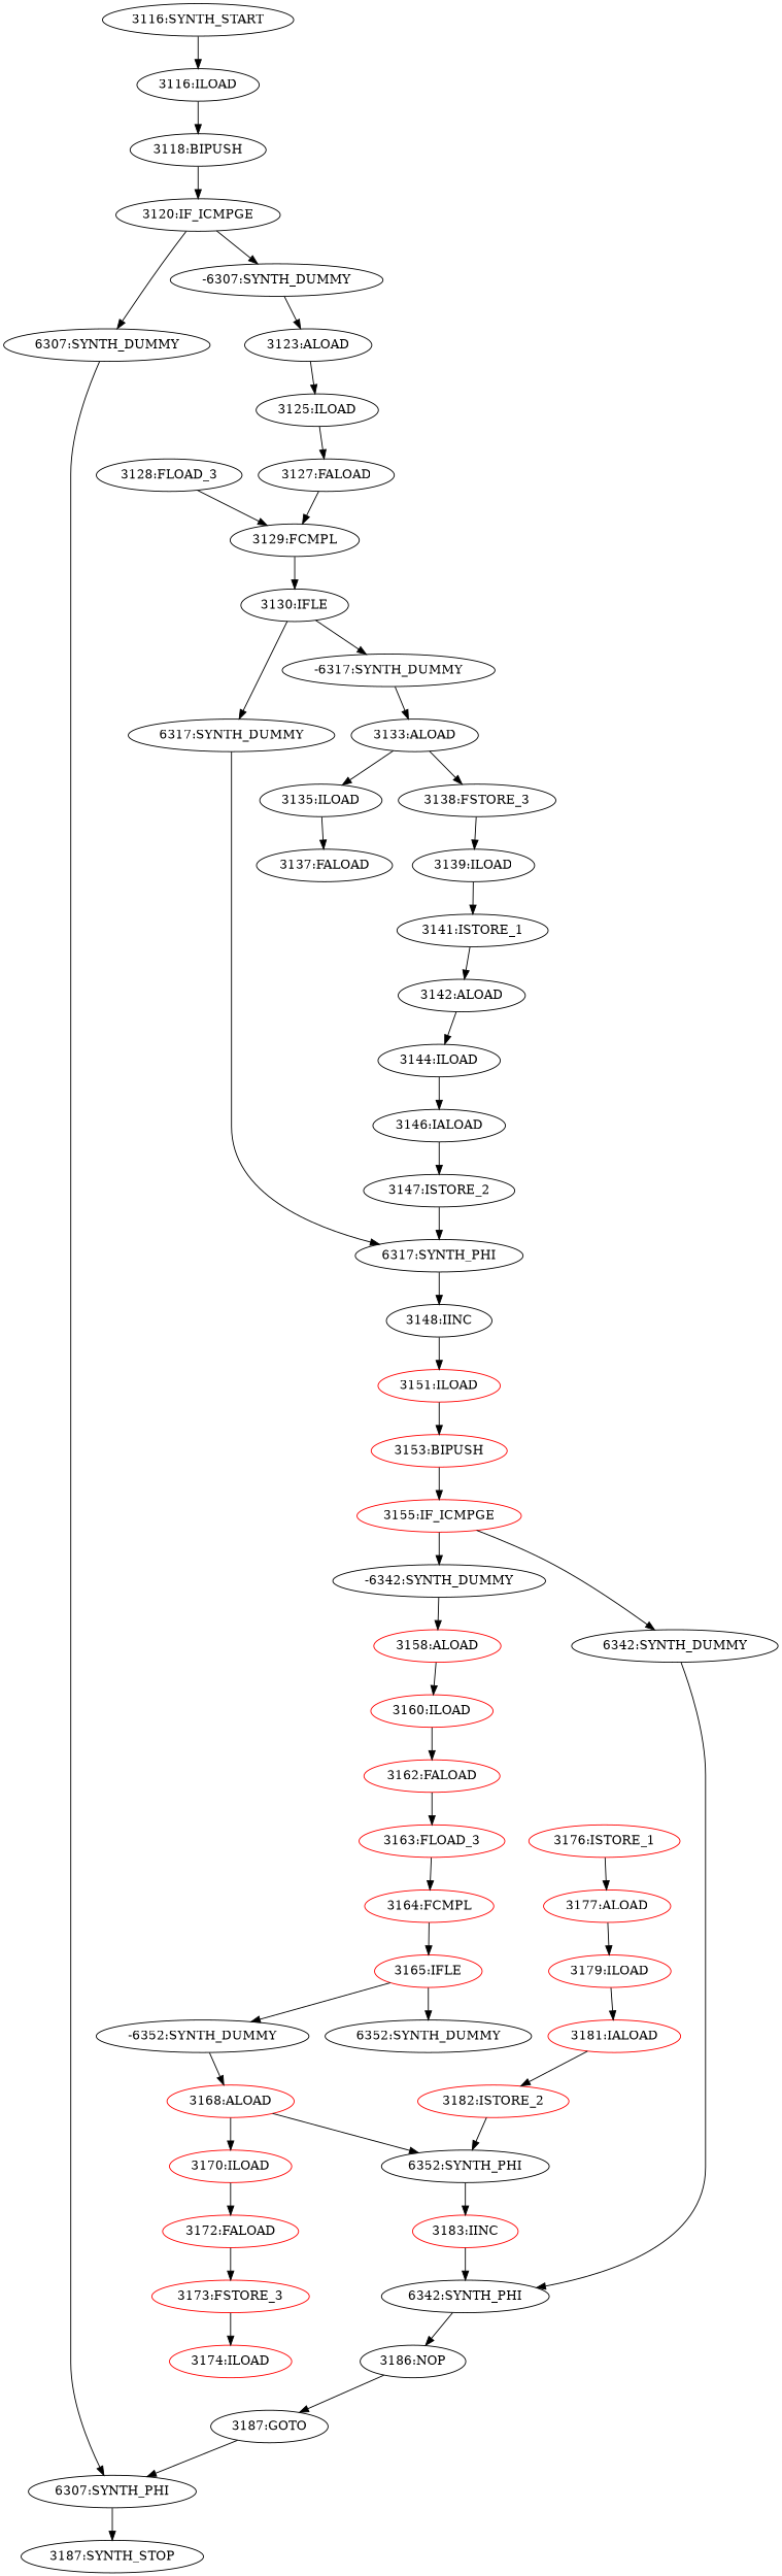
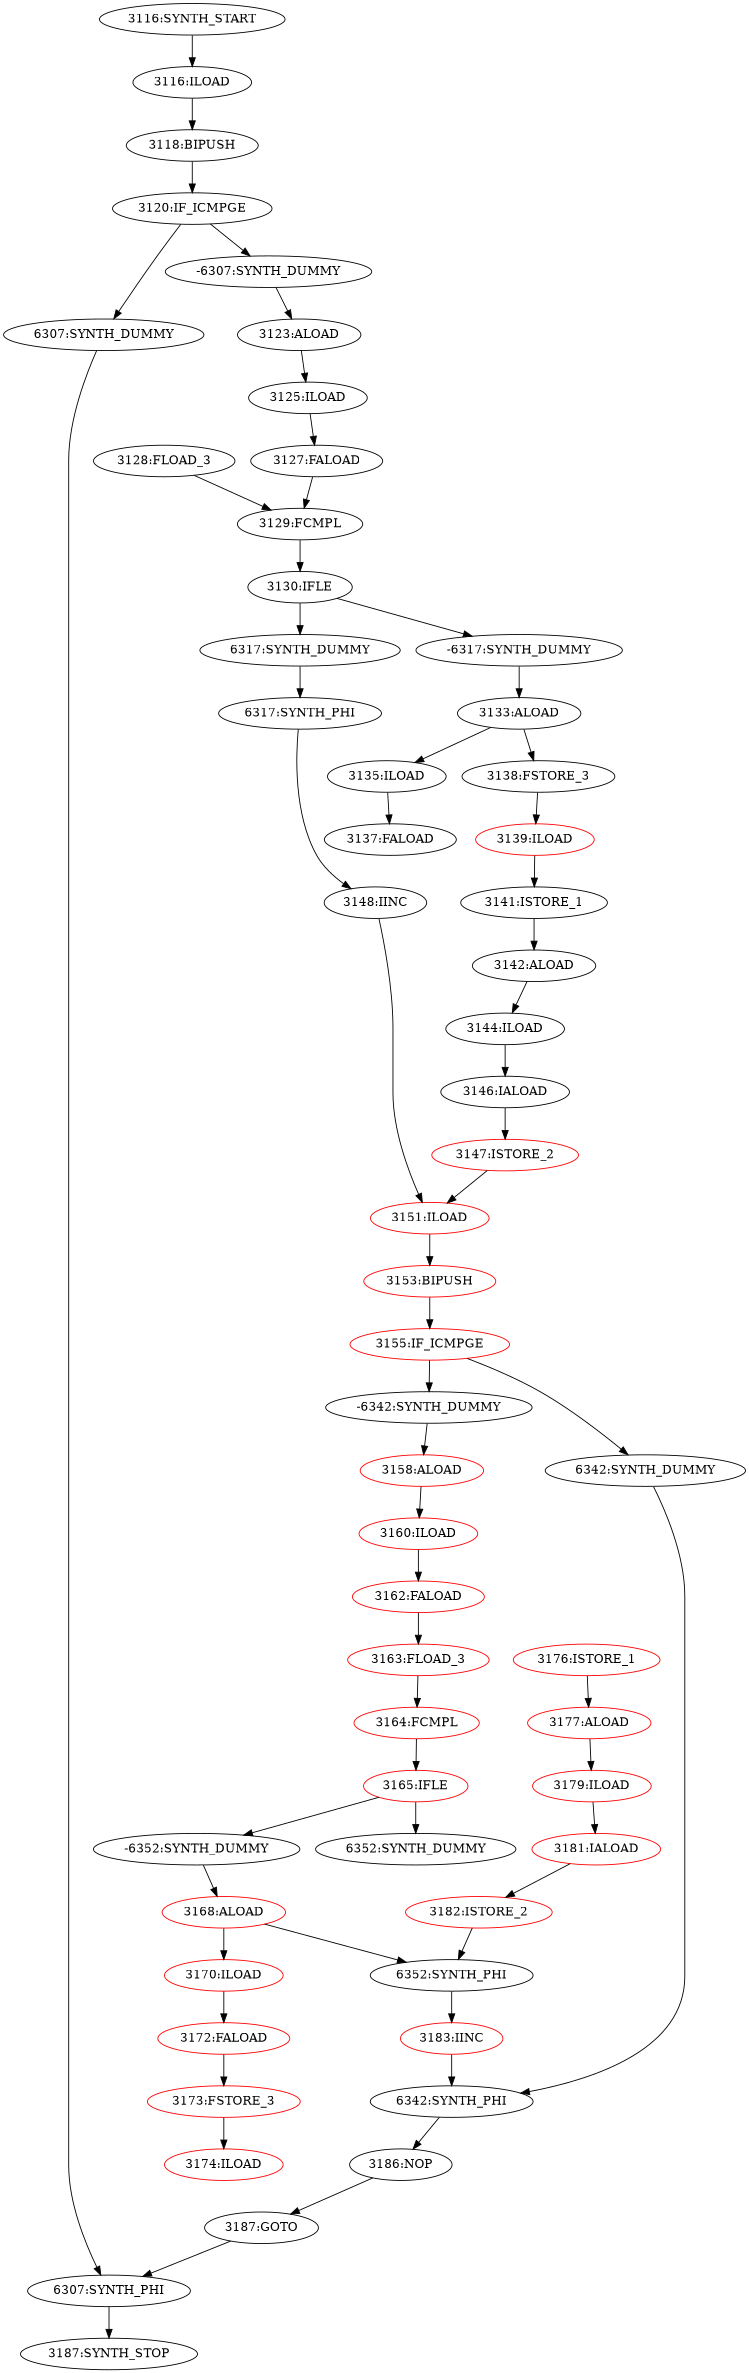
  digraph {
    "3116:SYNTH_START"
    "3116:ILOAD"
    "3118:BIPUSH"
    "3120:IF_ICMPGE"
    "6307:SYNTH_DUMMY"
    "-6307:SYNTH_DUMMY"
    "6307:SYNTH_PHI"
    "3123:ALOAD"
    "3187:SYNTH_STOP"
    "3125:ILOAD"
    "3127:FALOAD"
    "3129:FCMPL"
    "3128:FLOAD_3"
    "3130:IFLE"
    "6317:SYNTH_DUMMY"
    "-6317:SYNTH_DUMMY"
    "6317:SYNTH_PHI"
    "3133:ALOAD"
    "3148:IINC"
    "3135:ILOAD"
    "3138:FSTORE_3"
    "3151:ILOAD" [color=red]
    "3137:FALOAD"
    "3153:BIPUSH" [color=red]
    "3155:IF_ICMPGE" [color=red]
    "6342:SYNTH_DUMMY"
    "-6342:SYNTH_DUMMY"
    "6342:SYNTH_PHI"
    "3158:ALOAD" [color=red]
    "3186:NOP"
    "3160:ILOAD" [color=red]
    "3187:GOTO"
    "3162:FALOAD" [color=red]
    "3163:FLOAD_3" [color=red]
    "3164:FCMPL" [color=red]
    "3165:IFLE" [color=red]
    "6352:SYNTH_DUMMY"
    "-6352:SYNTH_DUMMY"
    "3168:ALOAD" [color=red]
    "3183:IINC" [color=red]
    "6352:SYNTH_PHI"
    "3170:ILOAD" [color=red]
    "3172:FALOAD" [color=red]
    "3173:FSTORE_3" [color=red]
    "3174:ILOAD" [color=red]
    "3176:ISTORE_1" [color=red]
    "3177:ALOAD" [color=red]
    "3179:ILOAD" [color=red]
    "3181:IALOAD" [color=red]
    "3182:ISTORE_2" [color=red]
-   "3139:ILOAD"
+   "3139:ILOAD" [color=red]
    "3141:ISTORE_1"
    "3142:ALOAD"
    "3144:ILOAD"
    "3146:IALOAD"
-   "3147:ISTORE_2"
+   "3147:ISTORE_2" [color=red]
    "3116:SYNTH_START" -> "3116:ILOAD"
    "3116:ILOAD" -> "3118:BIPUSH"
    "3118:BIPUSH" -> "3120:IF_ICMPGE"
    "3120:IF_ICMPGE" -> "6307:SYNTH_DUMMY"
    "3120:IF_ICMPGE" -> "-6307:SYNTH_DUMMY"
    "6307:SYNTH_DUMMY" -> "6307:SYNTH_PHI"
    "-6307:SYNTH_DUMMY" -> "3123:ALOAD"
    "6307:SYNTH_PHI" -> "3187:SYNTH_STOP"
    "3123:ALOAD" -> "3125:ILOAD"
    "3125:ILOAD" -> "3127:FALOAD"
    "3127:FALOAD" -> "3129:FCMPL"
    "3129:FCMPL" -> "3130:IFLE"
    "3128:FLOAD_3" -> "3129:FCMPL"
    "3130:IFLE" -> "6317:SYNTH_DUMMY"
    "3130:IFLE" -> "-6317:SYNTH_DUMMY"
    "6317:SYNTH_DUMMY" -> "6317:SYNTH_PHI"
    "-6317:SYNTH_DUMMY" -> "3133:ALOAD"
    "6317:SYNTH_PHI" -> "3148:IINC"
    "3133:ALOAD" -> "3135:ILOAD"
    "3133:ALOAD" -> "3138:FSTORE_3"
    "3148:IINC" -> "3151:ILOAD"
    "3135:ILOAD" -> "3137:FALOAD"
    "3138:FSTORE_3" -> "3139:ILOAD"
    "3151:ILOAD" -> "3153:BIPUSH"
    "3153:BIPUSH" -> "3155:IF_ICMPGE"
    "3155:IF_ICMPGE" -> "6342:SYNTH_DUMMY"
    "3155:IF_ICMPGE" -> "-6342:SYNTH_DUMMY"
    "6342:SYNTH_DUMMY" -> "6342:SYNTH_PHI"
    "-6342:SYNTH_DUMMY" -> "3158:ALOAD"
    "6342:SYNTH_PHI" -> "3186:NOP"
    "3158:ALOAD" -> "3160:ILOAD"
    "3186:NOP" -> "3187:GOTO"
    "3160:ILOAD" -> "3162:FALOAD"
    "3187:GOTO" -> "6307:SYNTH_PHI"
    "3162:FALOAD" -> "3163:FLOAD_3"
    "3163:FLOAD_3" -> "3164:FCMPL"
    "3164:FCMPL" -> "3165:IFLE"
    "3165:IFLE" -> "6352:SYNTH_DUMMY"
    "3165:IFLE" -> "-6352:SYNTH_DUMMY"
    "-6352:SYNTH_DUMMY" -> "3168:ALOAD"
    "3168:ALOAD" -> "6352:SYNTH_PHI"
    "3168:ALOAD" -> "3170:ILOAD"
    "3183:IINC" -> "6342:SYNTH_PHI"
    "6352:SYNTH_PHI" -> "3183:IINC"
    "3170:ILOAD" -> "3172:FALOAD"
    "3172:FALOAD" -> "3173:FSTORE_3"
    "3173:FSTORE_3" -> "3174:ILOAD"
    "3176:ISTORE_1" -> "3177:ALOAD"
    "3177:ALOAD" -> "3179:ILOAD"
    "3179:ILOAD" -> "3181:IALOAD"
    "3181:IALOAD" -> "3182:ISTORE_2"
    "3182:ISTORE_2" -> "6352:SYNTH_PHI"
    "3139:ILOAD" -> "3141:ISTORE_1"
    "3141:ISTORE_1" -> "3142:ALOAD"
    "3142:ALOAD" -> "3144:ILOAD"
    "3144:ILOAD" -> "3146:IALOAD"
    "3146:IALOAD" -> "3147:ISTORE_2"
-   "3147:ISTORE_2" -> "6317:SYNTH_PHI"
+   "3147:ISTORE_2" -> "3151:ILOAD"
  }
